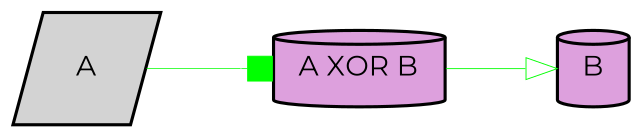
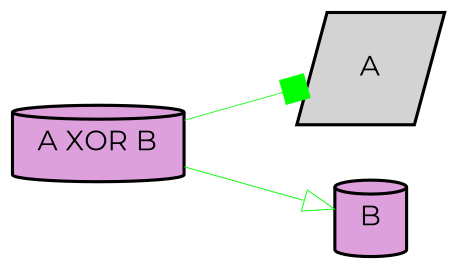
  digraph {
    fontname=Montserrat
    rankdir=LR
    node [fillcolor=plum fontname=Montserrat fontsize=9 shape=cylinder style=filled]
    edge [color=green fontname=Montserrat style=bold]
    A [fillcolor=lightgrey height=0.2 shape=parallelogram width=0.2]
    "A XOR B" [height=0.2 width=0.2]
    B [height=0.2 width=0.2]
-   A -> "A XOR B" [arrowhead=box penwidth=0.24857651514628845]
+   "A XOR B" -> A [arrowhead=box penwidth=0.24857651514628845]
    "A XOR B" -> B [arrowhead=onormal penwidth=0.2941676614351654]
  }
